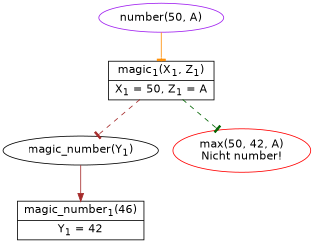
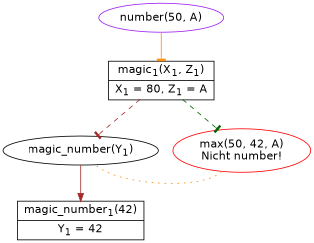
  digraph {
    fontname="DejaVu Sans"
    node [fontname="DejaVu Sans"]
    edge [fontname="DejaVu Sans" arrowhead=tee color=brown]
    n1 [label=<magic_number(Y<sub>1</sub>)>]
    n2 [color=red label=<max(50, 42, A)<br />Nicht number!>]
-   n3 [label=<{magic_number<sub>1</sub>(46)|Y<sub>1</sub> = 42}> shape=record]
+   n3 [label=<{magic_number<sub>1</sub>(42)|Y<sub>1</sub> = 42}> shape=record]
    n4 [color=purple label="number(50, A)" shape=ellipse]
-   n5 [label=<{magic<sub>1</sub>(X<sub>1</sub>, Z<sub>1</sub>)|X<sub>1</sub> = 50, Z<sub>1</sub> = A}> shape=record]
+   n5 [label=<{magic<sub>1</sub>(X<sub>1</sub>, Z<sub>1</sub>)|X<sub>1</sub> = 80, Z<sub>1</sub> = A}> shape=record]
    subgraph sub_1 {
      rank=same
      n1
      n2
    }
    n1 -> n2 [style=invis arrowhead="" color=""]
    n1 -> n3 [arrowhead=normal]
+   n2 -> n1 [color=darkorange headport=se style=dotted tailport=sw]
    n4 -> n5 [color=darkorange]
    n5 -> n1 [style=dashed]
    n5 -> n2 [color=darkgreen style=dashed]
  }
